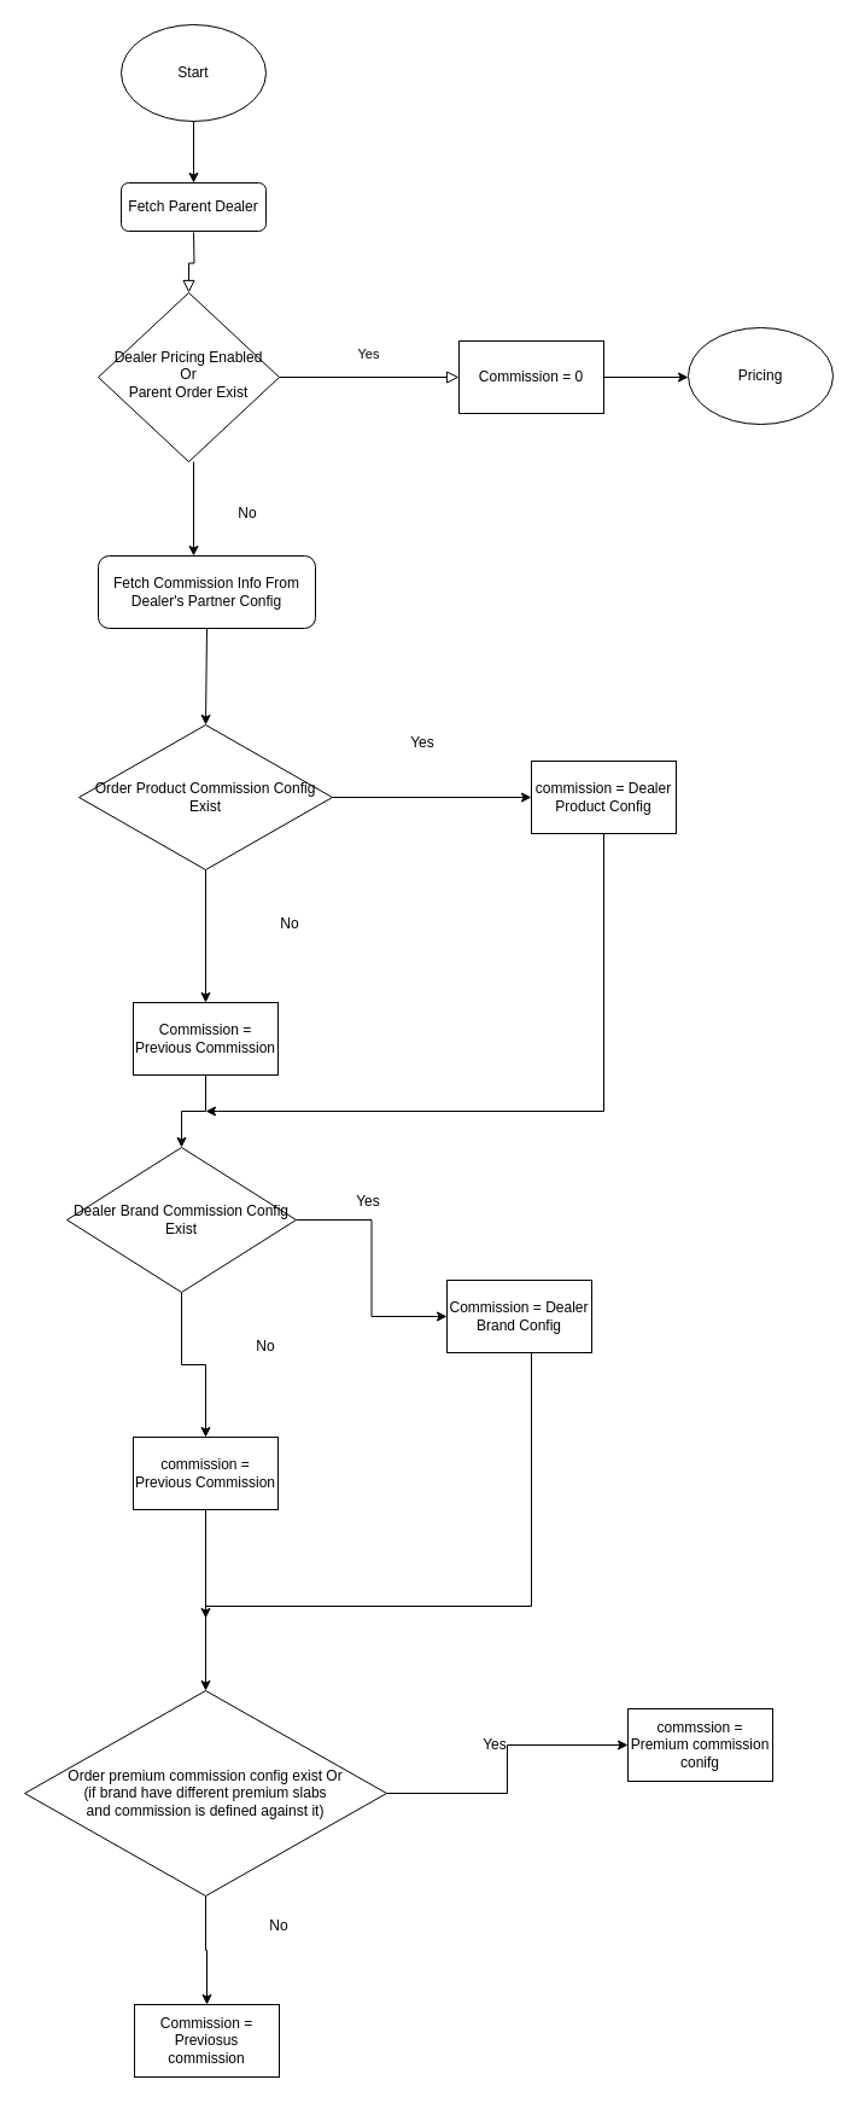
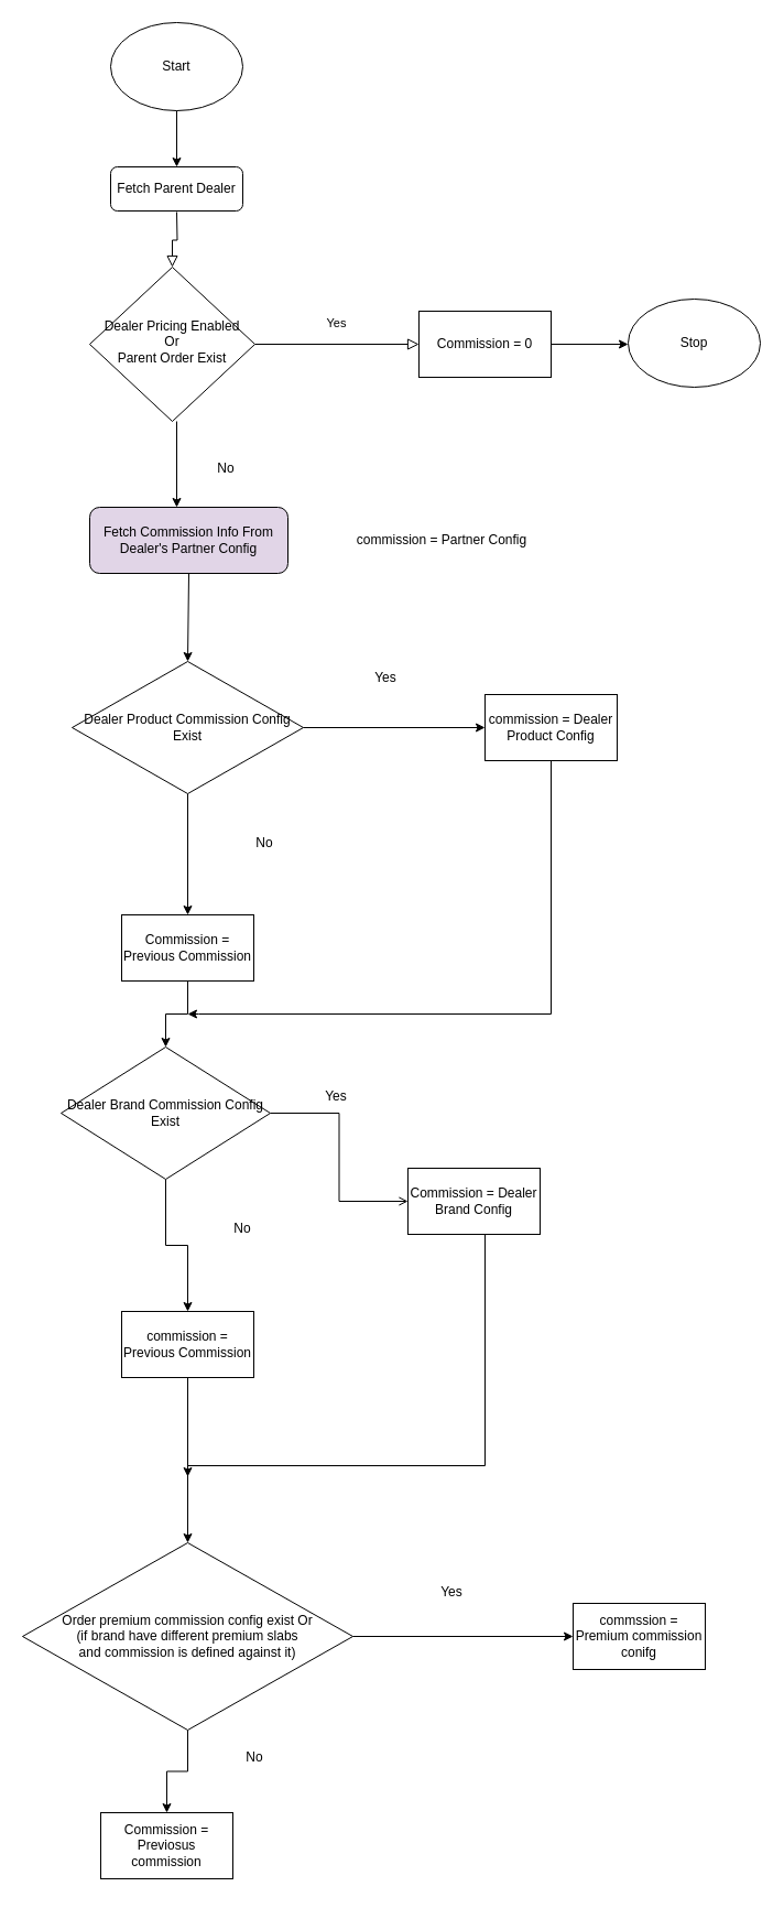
  <mxCell id="0" />
  <mxCell id="1" parent="0" />
  <mxCell id="2" value="" style="rounded=0;html=1;jettySize=auto;orthogonalLoop=1;fontSize=11;endArrow=block;endFill=0;endSize=8;strokeWidth=1;shadow=0;labelBackgroundColor=none;edgeStyle=orthogonalEdgeStyle;" parent="1" target="5" edge="1"><mxGeometry relative="1" as="geometry"><mxPoint x="160" y="192" as="sourcePoint" /></mxGeometry></mxCell>
  <mxCell id="3" value="Fetch Parent Dealer" style="rounded=1;whiteSpace=wrap;html=1;fontSize=12;glass=0;strokeWidth=1;shadow=0;" parent="1" vertex="1"><mxGeometry x="100" y="151" width="120" height="40" as="geometry" /></mxCell>
  <mxCell id="4" value="Yes" style="rounded=0;html=1;jettySize=auto;orthogonalLoop=1;fontSize=11;endArrow=block;endFill=0;endSize=8;strokeWidth=1;shadow=0;labelBackgroundColor=none;edgeStyle=orthogonalEdgeStyle;" parent="1" source="5" edge="1"><mxGeometry y="20" relative="1" as="geometry"><mxPoint as="offset" /><mxPoint x="380" y="312" as="targetPoint" /></mxGeometry></mxCell>
  <mxCell id="5" value="Dealer Pricing Enabled&lt;br&gt;Or&lt;br&gt;Parent Order Exist" style="rhombus;whiteSpace=wrap;html=1;shadow=0;fontFamily=Helvetica;fontSize=12;align=center;strokeWidth=1;spacing=6;spacingTop=-4;" parent="1" vertex="1"><mxGeometry x="81" y="242" width="150" height="140" as="geometry" /></mxCell>
  <mxCell id="6" value="Commission = 0" style="rounded=0;whiteSpace=wrap;html=1;" vertex="1" parent="1"><mxGeometry x="380" y="282" width="120" height="60" as="geometry" /></mxCell>
- <mxCell id="7" value="Pricing" style="ellipse;whiteSpace=wrap;html=1;" vertex="1" parent="1"><mxGeometry x="570" y="271" width="120" height="80" as="geometry" /></mxCell>
+ <mxCell id="7" value="Stop" style="ellipse;whiteSpace=wrap;html=1;" vertex="1" parent="1"><mxGeometry x="570" y="271" width="120" height="80" as="geometry" /></mxCell>
  <mxCell id="8" value="" style="endArrow=classic;html=1;rounded=0;entryX=0;entryY=0.5;entryDx=0;entryDy=0;" edge="1" parent="1"><mxGeometry width="50" height="50" relative="1" as="geometry"><mxPoint x="500" y="312" as="sourcePoint" /><mxPoint x="570" y="312" as="targetPoint" /></mxGeometry></mxCell>
  <mxCell id="9" value="Start" style="ellipse;whiteSpace=wrap;html=1;" vertex="1" parent="1"><mxGeometry x="100" y="20" width="120" height="80" as="geometry" /></mxCell>
  <mxCell id="10" value="" style="endArrow=classic;html=1;rounded=0;" edge="1" parent="1" target="3"><mxGeometry width="50" height="50" relative="1" as="geometry"><mxPoint x="160" y="100" as="sourcePoint" /><mxPoint x="210" y="50" as="targetPoint" /></mxGeometry></mxCell>
  <mxCell id="11" value="" style="endArrow=classic;html=1;rounded=0;" edge="1" parent="1"><mxGeometry width="50" height="50" relative="1" as="geometry"><mxPoint x="160" y="382" as="sourcePoint" /><mxPoint x="160" y="460" as="targetPoint" /></mxGeometry></mxCell>
- <mxCell id="12" value="Fetch Commission Info From Dealer's Partner Config" style="rounded=1;whiteSpace=wrap;html=1;" vertex="1" parent="1"><mxGeometry x="81" y="460" width="180" height="60" as="geometry" /></mxCell>
+ <mxCell id="12" value="Fetch Commission Info From Dealer's Partner Config" style="rounded=1;whiteSpace=wrap;html=1;fillColor=#e1d5e7;" vertex="1" parent="1"><mxGeometry x="81" y="460" width="180" height="60" as="geometry" /></mxCell>
  <mxCell id="13" value="No" style="text;html=1;strokeColor=none;fillColor=none;align=center;verticalAlign=middle;whiteSpace=wrap;rounded=0;" vertex="1" parent="1"><mxGeometry x="175" y="410" width="60" height="30" as="geometry" /></mxCell>
  <mxCell id="14" value="" style="endArrow=classic;html=1;rounded=0;exitX=0.5;exitY=1;exitDx=0;exitDy=0;" edge="1" parent="1" source="12"><mxGeometry width="50" height="50" relative="1" as="geometry"><mxPoint x="330" y="570" as="sourcePoint" /><mxPoint x="170" y="600" as="targetPoint" /></mxGeometry></mxCell>
  <mxCell id="15" style="edgeStyle=orthogonalEdgeStyle;rounded=0;orthogonalLoop=1;jettySize=auto;html=1;" edge="1" parent="1" source="17"><mxGeometry relative="1" as="geometry"><mxPoint x="440" y="660" as="targetPoint" /></mxGeometry></mxCell>
  <mxCell id="16" value="" style="edgeStyle=orthogonalEdgeStyle;rounded=0;orthogonalLoop=1;jettySize=auto;html=1;" edge="1" parent="1" source="17" target="22"><mxGeometry relative="1" as="geometry" /></mxCell>
- <mxCell id="17" value="Order Product Commission Config Exist" style="rhombus;whiteSpace=wrap;html=1;" vertex="1" parent="1"><mxGeometry x="65" y="600" width="210" height="120" as="geometry" /></mxCell>
+ <mxCell id="17" value="Dealer Product Commission Config Exist" style="rhombus;whiteSpace=wrap;html=1;" vertex="1" parent="1"><mxGeometry x="65" y="600" width="210" height="120" as="geometry" /></mxCell>
+ <mxCell id="18" value="commission = Partner Config" style="text;html=1;strokeColor=none;fillColor=none;align=center;verticalAlign=middle;whiteSpace=wrap;rounded=0;" vertex="1" parent="1"><mxGeometry x="291" y="475" width="220" height="30" as="geometry" /></mxCell>
  <mxCell id="19" style="edgeStyle=orthogonalEdgeStyle;rounded=0;orthogonalLoop=1;jettySize=auto;html=1;" edge="1" parent="1" source="20"><mxGeometry relative="1" as="geometry"><mxPoint x="170" y="920" as="targetPoint" /><Array as="points"><mxPoint x="500" y="920" /><mxPoint x="180" y="920" /></Array></mxGeometry></mxCell>
  <mxCell id="20" value="commission = Dealer Product Config" style="rounded=0;whiteSpace=wrap;html=1;" vertex="1" parent="1"><mxGeometry x="440" y="630" width="120" height="60" as="geometry" /></mxCell>
  <mxCell id="21" value="" style="edgeStyle=orthogonalEdgeStyle;rounded=0;orthogonalLoop=1;jettySize=auto;html=1;" edge="1" parent="1" source="22" target="27"><mxGeometry relative="1" as="geometry" /></mxCell>
  <mxCell id="22" value="Commission = Previous Commission" style="whiteSpace=wrap;html=1;" vertex="1" parent="1"><mxGeometry x="110" y="830" width="120" height="60" as="geometry" /></mxCell>
  <mxCell id="23" value="No" style="text;html=1;strokeColor=none;fillColor=none;align=center;verticalAlign=middle;whiteSpace=wrap;rounded=0;" vertex="1" parent="1"><mxGeometry x="210" y="750" width="60" height="30" as="geometry" /></mxCell>
  <mxCell id="24" value="Yes" style="text;html=1;strokeColor=none;fillColor=none;align=center;verticalAlign=middle;whiteSpace=wrap;rounded=0;" vertex="1" parent="1"><mxGeometry x="320" y="600" width="60" height="30" as="geometry" /></mxCell>
- <mxCell id="25" value="" style="edgeStyle=orthogonalEdgeStyle;rounded=0;orthogonalLoop=1;jettySize=auto;html=1;" edge="1" parent="1" source="27" target="29"><mxGeometry relative="1" as="geometry" /></mxCell>
+ <mxCell id="25" value="" style="edgeStyle=orthogonalEdgeStyle;rounded=0;orthogonalLoop=1;jettySize=auto;html=1;endArrow=open;" edge="1" parent="1" source="27" target="29"><mxGeometry relative="1" as="geometry" /></mxCell>
  <mxCell id="26" value="" style="edgeStyle=orthogonalEdgeStyle;rounded=0;orthogonalLoop=1;jettySize=auto;html=1;" edge="1" parent="1" source="27" target="32"><mxGeometry relative="1" as="geometry" /></mxCell>
  <mxCell id="27" value="Dealer Brand Commission Config Exist" style="rhombus;whiteSpace=wrap;html=1;" vertex="1" parent="1"><mxGeometry x="55" y="950" width="190" height="120" as="geometry" /></mxCell>
  <mxCell id="28" style="edgeStyle=orthogonalEdgeStyle;rounded=0;orthogonalLoop=1;jettySize=auto;html=1;" edge="1" parent="1" source="29"><mxGeometry relative="1" as="geometry"><mxPoint x="170" y="1340" as="targetPoint" /><Array as="points"><mxPoint x="440" y="1330" /><mxPoint x="170" y="1330" /></Array></mxGeometry></mxCell>
  <mxCell id="29" value="Commission = Dealer Brand Config" style="whiteSpace=wrap;html=1;" vertex="1" parent="1"><mxGeometry x="370" y="1060" width="120" height="60" as="geometry" /></mxCell>
  <mxCell id="30" value="Yes" style="text;html=1;strokeColor=none;fillColor=none;align=center;verticalAlign=middle;whiteSpace=wrap;rounded=0;" vertex="1" parent="1"><mxGeometry x="275" y="980" width="60" height="30" as="geometry" /></mxCell>
  <mxCell id="31" value="" style="edgeStyle=orthogonalEdgeStyle;rounded=0;orthogonalLoop=1;jettySize=auto;html=1;" edge="1" parent="1" source="32" target="36"><mxGeometry relative="1" as="geometry" /></mxCell>
  <mxCell id="32" value="commission = Previous Commission" style="whiteSpace=wrap;html=1;" vertex="1" parent="1"><mxGeometry x="110" y="1190" width="120" height="60" as="geometry" /></mxCell>
  <mxCell id="33" value="No" style="text;html=1;strokeColor=none;fillColor=none;align=center;verticalAlign=middle;whiteSpace=wrap;rounded=0;" vertex="1" parent="1"><mxGeometry x="190" y="1100" width="60" height="30" as="geometry" /></mxCell>
  <mxCell id="34" value="" style="edgeStyle=orthogonalEdgeStyle;rounded=0;orthogonalLoop=1;jettySize=auto;html=1;" edge="1" parent="1" source="36" target="37"><mxGeometry relative="1" as="geometry" /></mxCell>
  <mxCell id="35" value="" style="edgeStyle=orthogonalEdgeStyle;rounded=0;orthogonalLoop=1;jettySize=auto;html=1;" edge="1" parent="1" source="36" target="38"><mxGeometry relative="1" as="geometry" /></mxCell>
  <mxCell id="36" value="Order premium commission config exist Or&lt;br&gt;(if brand have different premium slabs&lt;br&gt;and commission is defined against it)" style="rhombus;whiteSpace=wrap;html=1;" vertex="1" parent="1"><mxGeometry x="20" y="1400" width="300" height="170" as="geometry" /></mxCell>
- <mxCell id="37" value="commssion = Premium commission conifg" style="whiteSpace=wrap;html=1;" vertex="1" parent="1"><mxGeometry x="520" y="1415" width="120" height="60" as="geometry" /></mxCell>
- <mxCell id="38" value="Commission = Previosus commission" style="whiteSpace=wrap;html=1;" vertex="1" parent="1"><mxGeometry x="111" y="1660" width="120" height="60" as="geometry" /></mxCell>
+ <mxCell id="37" value="commssion = Premium commission conifg" style="whiteSpace=wrap;html=1;" vertex="1" parent="1"><mxGeometry x="520" y="1455" width="120" height="60" as="geometry" /></mxCell>
+ <mxCell id="38" value="Commission = Previosus commission" style="whiteSpace=wrap;html=1;" vertex="1" parent="1"><mxGeometry x="91" y="1645" width="120" height="60" as="geometry" /></mxCell>
  <mxCell id="39" value="Yes" style="text;html=1;strokeColor=none;fillColor=none;align=center;verticalAlign=middle;whiteSpace=wrap;rounded=0;" vertex="1" parent="1"><mxGeometry x="380" y="1430" width="60" height="30" as="geometry" /></mxCell>
  <mxCell id="40" value="No" style="text;html=1;strokeColor=none;fillColor=none;align=center;verticalAlign=middle;whiteSpace=wrap;rounded=0;" vertex="1" parent="1"><mxGeometry x="201" y="1580" width="60" height="30" as="geometry" /></mxCell>
